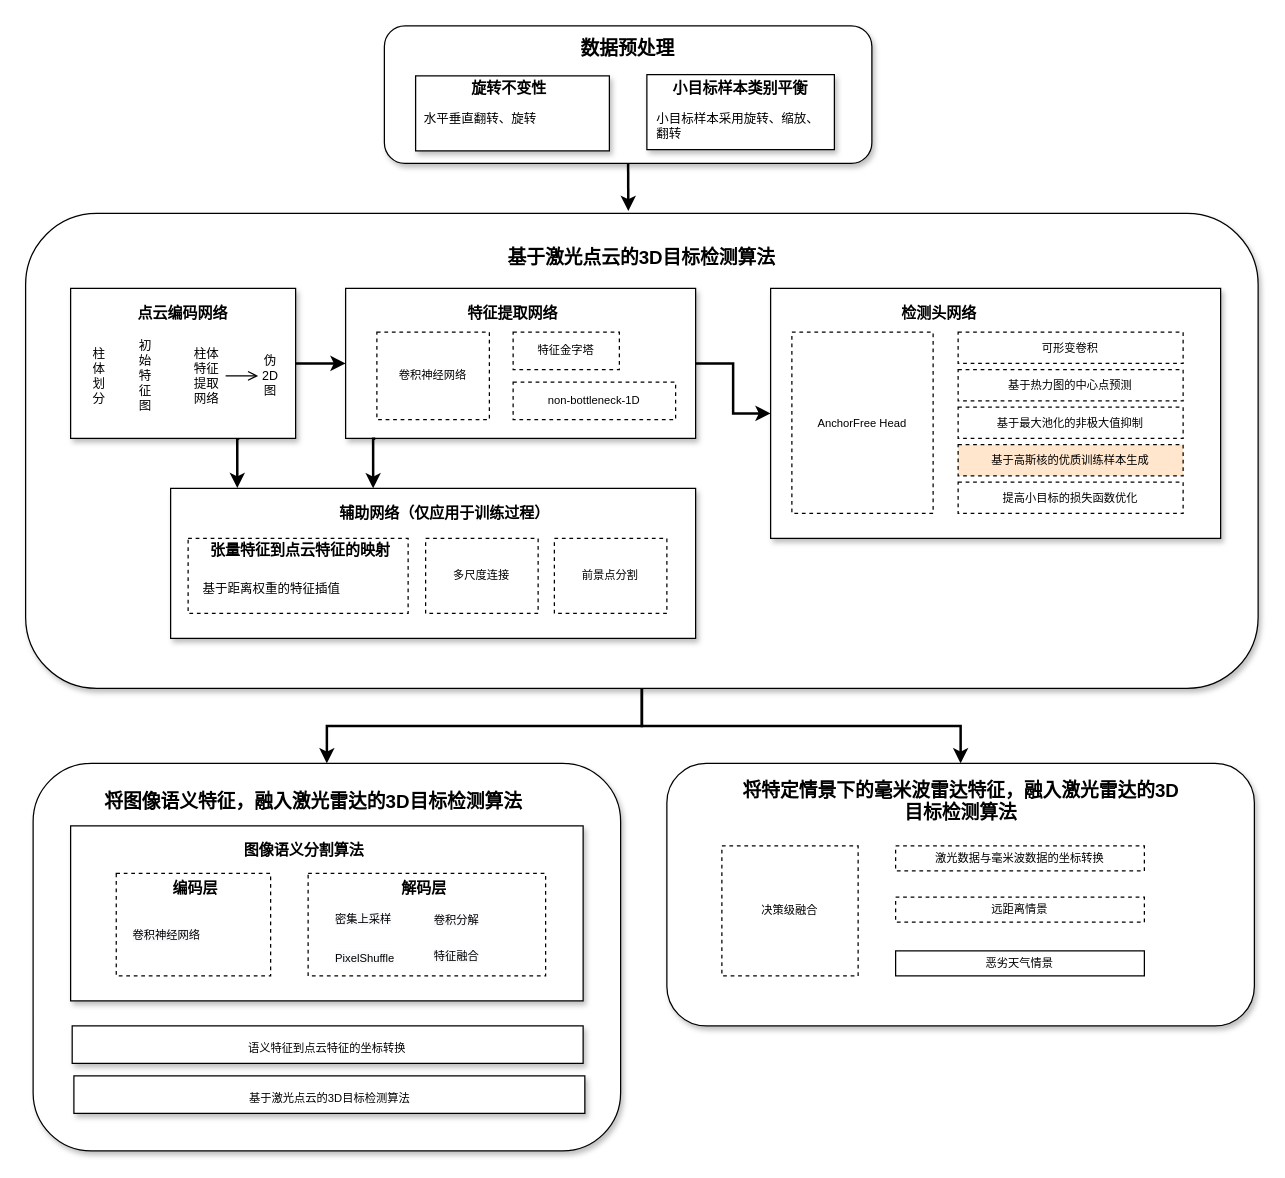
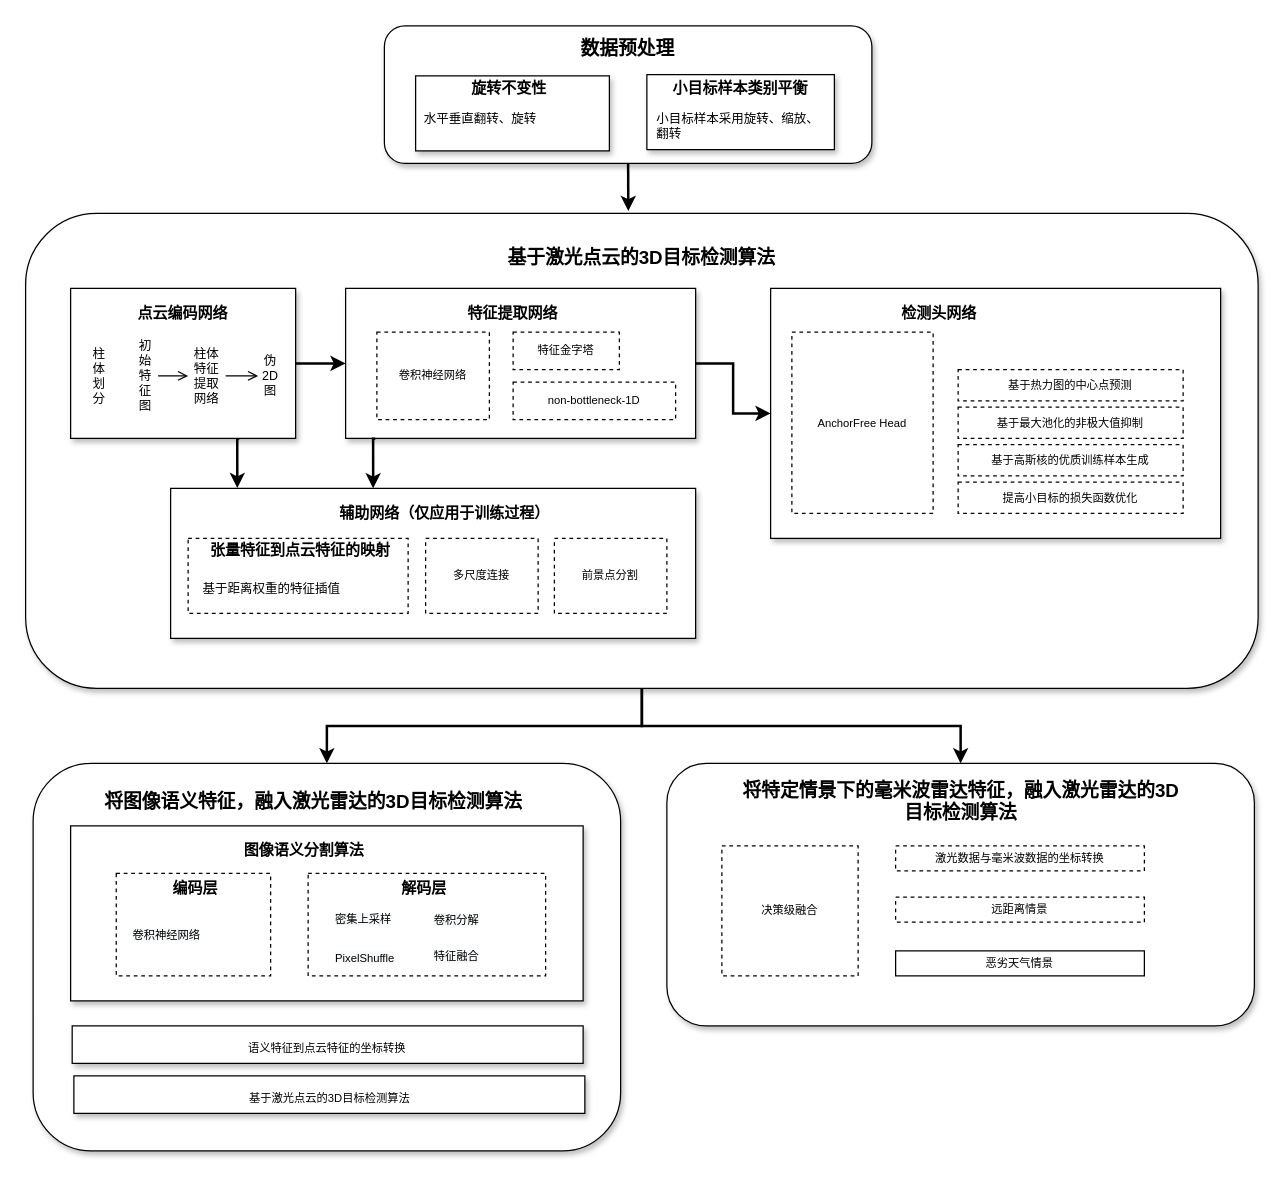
  <mxCell id="0" />
  <mxCell id="1" parent="0" />
  <mxCell id="2" value="" style="rounded=1;whiteSpace=wrap;html=1;shadow=1;" parent="1" vertex="1"><mxGeometry x="533" y="610" width="470" height="210" as="geometry" /></mxCell>
  <mxCell id="3" value="" style="rounded=1;whiteSpace=wrap;html=1;shadow=1;" parent="1" vertex="1"><mxGeometry x="26" y="610" width="470" height="310" as="geometry" /></mxCell>
  <mxCell id="4" style="edgeStyle=orthogonalEdgeStyle;rounded=0;orthogonalLoop=1;jettySize=auto;html=1;exitX=0.5;exitY=1;exitDx=0;exitDy=0;entryX=0.489;entryY=-0.005;entryDx=0;entryDy=0;entryPerimeter=0;fontSize=10;spacing=5;strokeWidth=2;" parent="1" source="5" target="16" edge="1"><mxGeometry relative="1" as="geometry" /></mxCell>
  <mxCell id="5" value="" style="rounded=1;whiteSpace=wrap;html=1;shadow=1;" parent="1" vertex="1"><mxGeometry x="307" y="20" width="390" height="110" as="geometry" /></mxCell>
  <mxCell id="6" value="数据预处理" style="text;html=1;strokeColor=none;fillColor=none;align=center;verticalAlign=middle;whiteSpace=wrap;rounded=0;shadow=1;fontStyle=1;fontSize=15;" parent="1" vertex="1"><mxGeometry x="422" y="28" width="160" height="20" as="geometry" /></mxCell>
  <mxCell id="7" value="" style="rounded=0;whiteSpace=wrap;html=1;shadow=1;fontSize=15;" parent="1" vertex="1"><mxGeometry x="332" y="60" width="155" height="60" as="geometry" /></mxCell>
  <mxCell id="8" value="旋转不变性" style="text;html=1;strokeColor=none;fillColor=none;align=center;verticalAlign=middle;whiteSpace=wrap;rounded=0;shadow=1;fontSize=12;fontStyle=1" parent="1" vertex="1"><mxGeometry x="342" y="60" width="130" height="20" as="geometry" /></mxCell>
  <mxCell id="9" value="&lt;span style=&quot;font-size: 10px&quot;&gt;水平&lt;/span&gt;垂直翻转、&lt;span style=&quot;font-size: 10px&quot;&gt;旋转&lt;/span&gt;&lt;span style=&quot;font-size: 10px&quot;&gt;&lt;/span&gt;" style="text;html=1;strokeColor=none;fillColor=none;align=left;verticalAlign=middle;whiteSpace=wrap;rounded=0;shadow=1;fontSize=10;" parent="1" vertex="1"><mxGeometry x="337" y="84" width="140" height="20" as="geometry" /></mxCell>
  <mxCell id="10" value="" style="group" parent="1" vertex="1" connectable="0"><mxGeometry x="517" y="60" width="150" height="60" as="geometry" /></mxCell>
  <mxCell id="11" value="" style="rounded=0;whiteSpace=wrap;html=1;shadow=1;fontSize=15;" parent="10" vertex="1"><mxGeometry y="-1" width="150" height="60" as="geometry" /></mxCell>
  <mxCell id="12" value="小目标样本类别平衡" style="text;html=1;strokeColor=none;fillColor=none;align=center;verticalAlign=middle;whiteSpace=wrap;rounded=0;shadow=1;fontSize=12;fontStyle=1" parent="10" vertex="1"><mxGeometry x="10" width="130" height="20" as="geometry" /></mxCell>
  <mxCell id="13" value="&lt;span style=&quot;font-size: 10px&quot;&gt;小目标样本采用旋转、缩放、翻转&lt;/span&gt;" style="text;html=1;strokeColor=none;fillColor=none;align=left;verticalAlign=middle;whiteSpace=wrap;rounded=0;shadow=1;fontSize=10;" parent="10" vertex="1"><mxGeometry x="6" y="30" width="140" height="20" as="geometry" /></mxCell>
  <mxCell id="14" style="edgeStyle=orthogonalEdgeStyle;rounded=0;orthogonalLoop=1;jettySize=auto;html=1;entryX=0.5;entryY=0;entryDx=0;entryDy=0;endArrow=classic;endFill=1;strokeWidth=2;fontSize=9;" parent="1" source="16" target="3" edge="1"><mxGeometry relative="1" as="geometry"><mxPoint x="513" y="620" as="targetPoint" /></mxGeometry></mxCell>
  <mxCell id="15" style="edgeStyle=orthogonalEdgeStyle;rounded=0;orthogonalLoop=1;jettySize=auto;html=1;fontSize=15;strokeWidth=2;" parent="1" source="16" target="2" edge="1"><mxGeometry relative="1" as="geometry" /></mxCell>
  <mxCell id="16" value="" style="rounded=1;whiteSpace=wrap;html=1;shadow=1;" parent="1" vertex="1"><mxGeometry x="20" y="170" width="986" height="380" as="geometry" /></mxCell>
  <mxCell id="17" value="基于激光点云的3D目标检测算法" style="text;html=1;strokeColor=none;fillColor=none;align=center;verticalAlign=middle;whiteSpace=wrap;rounded=0;shadow=1;fontStyle=1;fontSize=15;" parent="1" vertex="1"><mxGeometry x="398" y="190" width="230" height="30" as="geometry" /></mxCell>
  <mxCell id="18" style="edgeStyle=orthogonalEdgeStyle;rounded=0;orthogonalLoop=1;jettySize=auto;html=1;exitX=1;exitY=0.5;exitDx=0;exitDy=0;entryX=0;entryY=0.5;entryDx=0;entryDy=0;strokeWidth=2;fontSize=9;" parent="1" source="20" target="29" edge="1"><mxGeometry relative="1" as="geometry" /></mxCell>
  <mxCell id="19" style="edgeStyle=orthogonalEdgeStyle;rounded=0;orthogonalLoop=1;jettySize=auto;html=1;exitX=0.75;exitY=1;exitDx=0;exitDy=0;entryX=0.127;entryY=-0.002;entryDx=0;entryDy=0;entryPerimeter=0;endArrow=classic;endFill=1;strokeWidth=2;fontSize=9;" parent="1" source="20" target="42" edge="1"><mxGeometry relative="1" as="geometry" /></mxCell>
  <mxCell id="20" value="" style="rounded=0;whiteSpace=wrap;html=1;shadow=1;fontSize=15;" parent="1" vertex="1"><mxGeometry x="56" y="230" width="180" height="120" as="geometry" /></mxCell>
  <mxCell id="21" value="点云编码网络" style="text;html=1;strokeColor=none;fillColor=none;align=center;verticalAlign=middle;whiteSpace=wrap;rounded=0;shadow=1;fontSize=12;fontStyle=1" parent="1" vertex="1"><mxGeometry x="81" y="240" width="130" height="20" as="geometry" /></mxCell>
  <mxCell id="22" value="柱&lt;br&gt;体划分" style="text;html=1;strokeColor=none;fillColor=none;align=center;verticalAlign=middle;whiteSpace=wrap;rounded=0;shadow=1;fontSize=10;" parent="1" vertex="1"><mxGeometry x="68.5" y="260" width="20" height="80" as="geometry" /></mxCell>
+ <mxCell id="23" style="edgeStyle=orthogonalEdgeStyle;rounded=0;orthogonalLoop=1;jettySize=auto;html=1;entryX=0;entryY=0.5;entryDx=0;entryDy=0;strokeWidth=1;fontSize=9;endArrow=open;endFill=0;" parent="1" source="24" target="26" edge="1"><mxGeometry relative="1" as="geometry" /></mxCell>
  <mxCell id="24" value="初始特征图" style="text;html=1;strokeColor=none;fillColor=none;align=center;verticalAlign=middle;whiteSpace=wrap;rounded=0;shadow=1;fontSize=10;" parent="1" vertex="1"><mxGeometry x="106" y="260" width="20" height="80" as="geometry" /></mxCell>
  <mxCell id="25" style="edgeStyle=orthogonalEdgeStyle;rounded=0;orthogonalLoop=1;jettySize=auto;html=1;entryX=0;entryY=0.5;entryDx=0;entryDy=0;strokeWidth=1;fontSize=9;endArrow=open;endFill=0;" parent="1" source="26" target="27" edge="1"><mxGeometry relative="1" as="geometry" /></mxCell>
  <mxCell id="26" value="柱体特征提取网络" style="text;html=1;strokeColor=none;fillColor=none;align=center;verticalAlign=middle;whiteSpace=wrap;rounded=0;shadow=1;fontSize=10;" parent="1" vertex="1"><mxGeometry x="150" y="260" width="30" height="80" as="geometry" /></mxCell>
  <mxCell id="27" value="伪2D图" style="text;html=1;strokeColor=none;fillColor=none;align=center;verticalAlign=middle;whiteSpace=wrap;rounded=0;shadow=1;fontSize=10;" parent="1" vertex="1"><mxGeometry x="206" y="260" width="20" height="80" as="geometry" /></mxCell>
  <mxCell id="28" style="edgeStyle=orthogonalEdgeStyle;rounded=0;orthogonalLoop=1;jettySize=auto;html=1;entryX=0;entryY=0.5;entryDx=0;entryDy=0;endArrow=classic;endFill=1;strokeWidth=2;fontSize=9;" parent="1" source="29" target="34" edge="1"><mxGeometry relative="1" as="geometry" /></mxCell>
  <mxCell id="29" value="" style="rounded=0;whiteSpace=wrap;html=1;shadow=1;fontSize=15;" parent="1" vertex="1"><mxGeometry x="276" y="230" width="280" height="120" as="geometry" /></mxCell>
  <mxCell id="30" value="特征提取网络" style="text;html=1;strokeColor=none;fillColor=none;align=center;verticalAlign=middle;whiteSpace=wrap;rounded=0;shadow=1;fontSize=12;fontStyle=1" parent="1" vertex="1"><mxGeometry x="345" y="240" width="130" height="20" as="geometry" /></mxCell>
  <mxCell id="31" value="卷积神经网络" style="rounded=0;whiteSpace=wrap;html=1;shadow=0;fontSize=9;align=center;dashed=1;" parent="1" vertex="1"><mxGeometry x="301" y="265" width="90" height="70" as="geometry" /></mxCell>
  <mxCell id="32" value="特征金字塔" style="rounded=0;whiteSpace=wrap;html=1;shadow=0;fontSize=9;align=center;dashed=1;" parent="1" vertex="1"><mxGeometry x="410" y="265" width="85" height="30" as="geometry" /></mxCell>
  <mxCell id="33" value="non-bottleneck-1D" style="rounded=0;whiteSpace=wrap;html=1;shadow=0;fontSize=9;align=center;dashed=1;" parent="1" vertex="1"><mxGeometry x="410" y="305" width="130" height="30" as="geometry" /></mxCell>
  <mxCell id="34" value="" style="rounded=0;whiteSpace=wrap;html=1;shadow=1;fontSize=15;" parent="1" vertex="1"><mxGeometry x="616" y="230" width="360" height="200" as="geometry" /></mxCell>
  <mxCell id="35" value="检测头网络" style="text;html=1;strokeColor=none;fillColor=none;align=center;verticalAlign=middle;whiteSpace=wrap;rounded=0;shadow=1;fontSize=12;fontStyle=1" parent="1" vertex="1"><mxGeometry x="686" y="240" width="130" height="20" as="geometry" /></mxCell>
  <mxCell id="36" value="AnchorFree Head" style="rounded=0;whiteSpace=wrap;html=1;shadow=0;fontSize=9;align=center;dashed=1;" parent="1" vertex="1"><mxGeometry x="633" y="265" width="113" height="145" as="geometry" /></mxCell>
  <mxCell id="37" value="基于热力图的中心点预测" style="rounded=0;whiteSpace=wrap;html=1;shadow=0;fontSize=9;align=center;dashed=1;" parent="1" vertex="1"><mxGeometry x="766" y="295" width="180" height="25" as="geometry" /></mxCell>
  <mxCell id="38" value="基于最大池化的非极大值抑制" style="rounded=0;whiteSpace=wrap;html=1;shadow=0;fontSize=9;align=center;dashed=1;" parent="1" vertex="1"><mxGeometry x="766" y="325" width="180" height="25" as="geometry" /></mxCell>
- <mxCell id="39" value="基于高斯核的优质训练样本生成" style="rounded=0;whiteSpace=wrap;html=1;shadow=0;fontSize=9;align=center;dashed=1;fillColor=#ffe6cc;" parent="1" vertex="1"><mxGeometry x="766" y="355" width="180" height="25" as="geometry" /></mxCell>
- <mxCell id="40" value="可形变卷积" style="rounded=0;whiteSpace=wrap;html=1;shadow=0;fontSize=9;align=center;dashed=1;" parent="1" vertex="1"><mxGeometry x="766" y="265" width="180" height="25" as="geometry" /></mxCell>
+ <mxCell id="39" value="基于高斯核的优质训练样本生成" style="rounded=0;whiteSpace=wrap;html=1;shadow=0;fontSize=9;align=center;dashed=1;" parent="1" vertex="1"><mxGeometry x="766" y="355" width="180" height="25" as="geometry" /></mxCell>
  <mxCell id="41" value="提高小目标的损失函数优化" style="rounded=0;whiteSpace=wrap;html=1;shadow=0;fontSize=9;align=center;dashed=1;" parent="1" vertex="1"><mxGeometry x="766" y="385" width="180" height="25" as="geometry" /></mxCell>
  <mxCell id="42" value="" style="rounded=0;whiteSpace=wrap;html=1;shadow=1;fontSize=15;" parent="1" vertex="1"><mxGeometry x="136" y="390" width="420" height="120" as="geometry" /></mxCell>
  <mxCell id="43" value="辅助网络（仅应用于训练过程）" style="text;html=1;strokeColor=none;fillColor=none;align=center;verticalAlign=middle;whiteSpace=wrap;rounded=0;shadow=1;fontSize=12;fontStyle=1" parent="1" vertex="1"><mxGeometry x="258" y="400" width="195" height="20" as="geometry" /></mxCell>
  <mxCell id="44" style="edgeStyle=orthogonalEdgeStyle;rounded=0;orthogonalLoop=1;jettySize=auto;html=1;exitX=0.75;exitY=1;exitDx=0;exitDy=0;entryX=0.127;entryY=-0.002;entryDx=0;entryDy=0;entryPerimeter=0;endArrow=classic;endFill=1;strokeWidth=2;fontSize=9;" parent="1" edge="1"><mxGeometry relative="1" as="geometry"><mxPoint x="299.7" y="350.28" as="sourcePoint" /><mxPoint x="298.04" y="390" as="targetPoint" /></mxGeometry></mxCell>
  <mxCell id="45" value="" style="rounded=0;whiteSpace=wrap;html=1;shadow=0;fontSize=9;align=center;dashed=1;" parent="1" vertex="1"><mxGeometry x="150" y="430" width="176" height="60" as="geometry" /></mxCell>
  <mxCell id="46" value="张量特征到点云特征的映射" style="text;html=1;strokeColor=none;fillColor=none;align=center;verticalAlign=middle;whiteSpace=wrap;rounded=0;shadow=1;fontSize=12;fontStyle=1" parent="1" vertex="1"><mxGeometry x="160" y="430" width="160" height="20" as="geometry" /></mxCell>
  <mxCell id="47" value="基于距离权重的特征插值" style="text;html=1;strokeColor=none;fillColor=none;align=left;verticalAlign=middle;whiteSpace=wrap;rounded=0;shadow=1;fontSize=10;" parent="1" vertex="1"><mxGeometry x="160" y="460" width="164" height="20" as="geometry" /></mxCell>
  <mxCell id="48" value="前景点分割" style="rounded=0;whiteSpace=wrap;html=1;shadow=0;fontSize=9;align=center;dashed=1;" parent="1" vertex="1"><mxGeometry x="443" y="430" width="90" height="60" as="geometry" /></mxCell>
  <mxCell id="49" value="多尺度连接" style="rounded=0;whiteSpace=wrap;html=1;shadow=0;fontSize=9;align=center;dashed=1;" parent="1" vertex="1"><mxGeometry x="340" y="430" width="90" height="60" as="geometry" /></mxCell>
  <mxCell id="50" value="将图像语义特征，融入激光雷达的3D目标检测算法" style="text;html=1;strokeColor=none;fillColor=none;align=center;verticalAlign=middle;whiteSpace=wrap;rounded=0;shadow=1;fontSize=15;fontStyle=1" parent="1" vertex="1"><mxGeometry x="71" y="630" width="359" height="20" as="geometry" /></mxCell>
  <mxCell id="51" value="决策级融合" style="rounded=0;whiteSpace=wrap;html=1;shadow=0;fontSize=9;align=center;dashed=1;" parent="1" vertex="1"><mxGeometry x="577" y="676" width="109" height="104" as="geometry" /></mxCell>
  <mxCell id="52" value="激光数据与毫米波数据的坐标转换" style="rounded=0;whiteSpace=wrap;html=1;shadow=0;fontSize=9;align=center;dashed=1;" parent="1" vertex="1"><mxGeometry x="716" y="676" width="199" height="20" as="geometry" /></mxCell>
  <mxCell id="53" value="远距离情景" style="rounded=0;whiteSpace=wrap;html=1;shadow=0;fontSize=9;align=center;dashed=1;" parent="1" vertex="1"><mxGeometry x="716" y="717" width="199" height="20" as="geometry" /></mxCell>
  <mxCell id="54" value="恶劣天气情景" style="rounded=0;whiteSpace=wrap;html=1;shadow=0;fontSize=9;align=center;dashed=0;" parent="1" vertex="1"><mxGeometry x="716" y="760" width="199" height="20" as="geometry" /></mxCell>
  <mxCell id="55" value="" style="rounded=0;whiteSpace=wrap;html=1;shadow=1;fontSize=15;" parent="1" vertex="1"><mxGeometry x="56" y="660" width="410" height="140" as="geometry" /></mxCell>
  <mxCell id="56" value="图像语义分割算法" style="text;html=1;strokeColor=none;fillColor=none;align=center;verticalAlign=middle;whiteSpace=wrap;rounded=0;shadow=1;fontSize=12;fontStyle=1" parent="1" vertex="1"><mxGeometry x="178" y="670" width="130" height="20" as="geometry" /></mxCell>
  <mxCell id="57" value="" style="rounded=0;whiteSpace=wrap;html=1;shadow=0;fontSize=9;align=center;dashed=1;" parent="1" vertex="1"><mxGeometry x="92.5" y="698" width="123.5" height="82" as="geometry" /></mxCell>
  <mxCell id="58" value="" style="rounded=0;whiteSpace=wrap;html=1;shadow=0;fontSize=9;align=center;dashed=1;" parent="1" vertex="1"><mxGeometry x="246" y="698" width="190" height="82" as="geometry" /></mxCell>
  <mxCell id="59" value="&lt;span style=&quot;font-size: 9px&quot;&gt;语义特征到点云特征的坐标转换&lt;/span&gt;" style="rounded=0;whiteSpace=wrap;html=1;shadow=1;fontSize=15;" parent="1" vertex="1"><mxGeometry x="57.25" y="820" width="408.75" height="30" as="geometry" /></mxCell>
  <mxCell id="60" value="&lt;span style=&quot;font-size: 9px&quot;&gt;基于激光点云的3D目标检测算法&lt;/span&gt;" style="rounded=0;whiteSpace=wrap;html=1;shadow=1;fontSize=15;" parent="1" vertex="1"><mxGeometry x="58.62" y="860" width="408.75" height="30" as="geometry" /></mxCell>
  <mxCell id="61" value="&lt;meta charset=&quot;utf-8&quot;&gt;&lt;span style=&quot;color: rgb(0, 0, 0); font-family: helvetica; font-size: 9px; font-style: normal; font-weight: 400; letter-spacing: normal; text-align: center; text-indent: 0px; text-transform: none; word-spacing: 0px; background-color: rgb(248, 249, 250); display: inline; float: none;&quot;&gt;密集上采样&lt;/span&gt;" style="text;whiteSpace=wrap;html=1;fontSize=15;" parent="1" vertex="1"><mxGeometry x="266" y="717" width="88" height="30" as="geometry" /></mxCell>
  <mxCell id="62" value="&lt;meta charset=&quot;utf-8&quot;&gt;&lt;span style=&quot;color: rgb(0, 0, 0); font-family: helvetica; font-size: 9px; font-style: normal; font-weight: 400; letter-spacing: normal; text-align: center; text-indent: 0px; text-transform: none; word-spacing: 0px; background-color: rgb(248, 249, 250); display: inline; float: none;&quot;&gt;PixelShuffle&lt;/span&gt;" style="text;whiteSpace=wrap;html=1;fontSize=15;rotation=0;" parent="1" vertex="1"><mxGeometry x="266" y="748" width="79" height="30" as="geometry" /></mxCell>
  <mxCell id="63" value="&lt;meta charset=&quot;utf-8&quot;&gt;&lt;span style=&quot;color: rgb(0, 0, 0); font-family: helvetica; font-size: 9px; font-style: normal; font-weight: 400; letter-spacing: normal; text-align: center; text-indent: 0px; text-transform: none; word-spacing: 0px; background-color: rgb(248, 249, 250); display: inline; float: none;&quot;&gt;特征融合&lt;/span&gt;" style="text;whiteSpace=wrap;html=1;fontSize=15;" parent="1" vertex="1"><mxGeometry x="345" y="747" width="70" height="30" as="geometry" /></mxCell>
  <mxCell id="64" value="解码层" style="text;html=1;strokeColor=none;fillColor=none;align=center;verticalAlign=middle;whiteSpace=wrap;rounded=0;shadow=1;fontSize=12;fontStyle=1" parent="1" vertex="1"><mxGeometry x="281.88" y="700" width="114" height="20" as="geometry" /></mxCell>
  <mxCell id="65" value="编码层" style="text;html=1;strokeColor=none;fillColor=none;align=center;verticalAlign=middle;whiteSpace=wrap;rounded=0;shadow=1;fontSize=12;fontStyle=1" parent="1" vertex="1"><mxGeometry x="121" y="700" width="70" height="20" as="geometry" /></mxCell>
  <mxCell id="66" value="&lt;span style=&quot;color: rgb(0 , 0 , 0) ; font-family: &amp;#34;helvetica&amp;#34; ; font-size: 9px ; font-style: normal ; font-weight: 400 ; letter-spacing: normal ; text-align: center ; text-indent: 0px ; text-transform: none ; word-spacing: 0px ; background-color: rgb(248 , 249 , 250) ; display: inline ; float: none&quot;&gt;卷积神经网络&lt;/span&gt;" style="text;whiteSpace=wrap;html=1;fontSize=15;" parent="1" vertex="1"><mxGeometry x="104.25" y="730" width="100" height="30" as="geometry" /></mxCell>
  <mxCell id="67" value="&lt;meta charset=&quot;utf-8&quot;&gt;&lt;span style=&quot;color: rgb(0, 0, 0); font-family: helvetica; font-size: 9px; font-style: normal; font-weight: 400; letter-spacing: normal; text-align: center; text-indent: 0px; text-transform: none; word-spacing: 0px; background-color: rgb(248, 249, 250); display: inline; float: none;&quot;&gt;卷积分解&lt;/span&gt;" style="text;whiteSpace=wrap;html=1;fontSize=15;" parent="1" vertex="1"><mxGeometry x="344.5" y="718" width="71" height="30" as="geometry" /></mxCell>
  <mxCell id="68" value="将特定情景下的毫米波雷达特征，融入激光雷达的3D目标检测算法" style="text;html=1;strokeColor=none;fillColor=none;align=center;verticalAlign=middle;whiteSpace=wrap;rounded=0;shadow=1;fontSize=15;fontStyle=1" parent="1" vertex="1"><mxGeometry x="588.5" y="630" width="359" height="20" as="geometry" /></mxCell>
